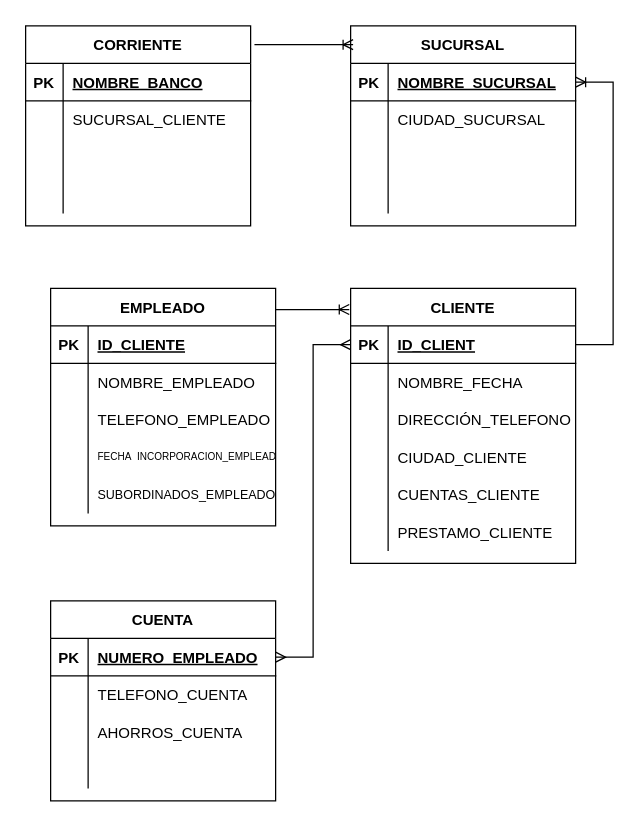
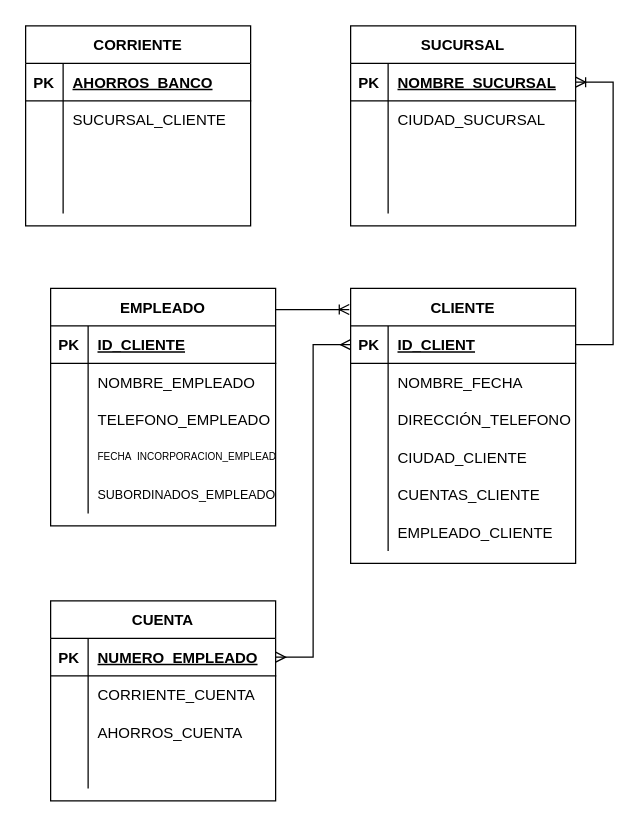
  <mxCell id="0" />
  <mxCell id="1" parent="0" />
  <mxCell id="2" value="CORRIENTE" style="shape=table;startSize=30;container=1;collapsible=1;childLayout=tableLayout;fixedRows=1;rowLines=0;fontStyle=1;align=center;resizeLast=1;" vertex="1" parent="1"><mxGeometry x="20" y="20" width="180" height="160" as="geometry" /></mxCell>
  <mxCell id="3" value="" style="shape=tableRow;horizontal=0;startSize=0;swimlaneHead=0;swimlaneBody=0;fillColor=none;collapsible=0;dropTarget=0;points=[[0,0.5],[1,0.5]];portConstraint=eastwest;top=0;left=0;right=0;bottom=1;" vertex="1" parent="2"><mxGeometry y="30" width="180" height="30" as="geometry" /></mxCell>
  <mxCell id="4" value="PK" style="shape=partialRectangle;connectable=0;fillColor=none;top=0;left=0;bottom=0;right=0;fontStyle=1;overflow=hidden;" vertex="1" parent="3"><mxGeometry width="30" height="30" as="geometry"><mxRectangle width="30" height="30" as="alternateBounds" /></mxGeometry></mxCell>
- <mxCell id="5" value="NOMBRE_BANCO" style="shape=partialRectangle;connectable=0;fillColor=none;top=0;left=0;bottom=0;right=0;align=left;spacingLeft=6;fontStyle=5;overflow=hidden;" vertex="1" parent="3"><mxGeometry x="30" width="150" height="30" as="geometry"><mxRectangle width="150" height="30" as="alternateBounds" /></mxGeometry></mxCell>
+ <mxCell id="5" value="AHORROS_BANCO" style="shape=partialRectangle;connectable=0;fillColor=none;top=0;left=0;bottom=0;right=0;align=left;spacingLeft=6;fontStyle=5;overflow=hidden;" vertex="1" parent="3"><mxGeometry x="30" width="150" height="30" as="geometry"><mxRectangle width="150" height="30" as="alternateBounds" /></mxGeometry></mxCell>
  <mxCell id="6" value="" style="shape=tableRow;horizontal=0;startSize=0;swimlaneHead=0;swimlaneBody=0;fillColor=none;collapsible=0;dropTarget=0;points=[[0,0.5],[1,0.5]];portConstraint=eastwest;top=0;left=0;right=0;bottom=0;" vertex="1" parent="2"><mxGeometry y="60" width="180" height="30" as="geometry" /></mxCell>
  <mxCell id="7" value="" style="shape=partialRectangle;connectable=0;fillColor=none;top=0;left=0;bottom=0;right=0;editable=1;overflow=hidden;" vertex="1" parent="6"><mxGeometry width="30" height="30" as="geometry"><mxRectangle width="30" height="30" as="alternateBounds" /></mxGeometry></mxCell>
  <mxCell id="8" value="SUCURSAL_CLIENTE" style="shape=partialRectangle;connectable=0;fillColor=none;top=0;left=0;bottom=0;right=0;align=left;spacingLeft=6;overflow=hidden;" vertex="1" parent="6"><mxGeometry x="30" width="150" height="30" as="geometry"><mxRectangle width="150" height="30" as="alternateBounds" /></mxGeometry></mxCell>
  <mxCell id="9" value="" style="shape=tableRow;horizontal=0;startSize=0;swimlaneHead=0;swimlaneBody=0;fillColor=none;collapsible=0;dropTarget=0;points=[[0,0.5],[1,0.5]];portConstraint=eastwest;top=0;left=0;right=0;bottom=0;" vertex="1" parent="2"><mxGeometry y="90" width="180" height="30" as="geometry" /></mxCell>
  <mxCell id="10" value="" style="shape=partialRectangle;connectable=0;fillColor=none;top=0;left=0;bottom=0;right=0;editable=1;overflow=hidden;" vertex="1" parent="9"><mxGeometry width="30" height="30" as="geometry"><mxRectangle width="30" height="30" as="alternateBounds" /></mxGeometry></mxCell>
  <mxCell id="11" value="" style="shape=partialRectangle;connectable=0;fillColor=none;top=0;left=0;bottom=0;right=0;align=left;spacingLeft=6;overflow=hidden;" vertex="1" parent="9"><mxGeometry x="30" width="150" height="30" as="geometry"><mxRectangle width="150" height="30" as="alternateBounds" /></mxGeometry></mxCell>
  <mxCell id="12" value="" style="shape=tableRow;horizontal=0;startSize=0;swimlaneHead=0;swimlaneBody=0;fillColor=none;collapsible=0;dropTarget=0;points=[[0,0.5],[1,0.5]];portConstraint=eastwest;top=0;left=0;right=0;bottom=0;" vertex="1" parent="2"><mxGeometry y="120" width="180" height="30" as="geometry" /></mxCell>
  <mxCell id="13" value="" style="shape=partialRectangle;connectable=0;fillColor=none;top=0;left=0;bottom=0;right=0;editable=1;overflow=hidden;" vertex="1" parent="12"><mxGeometry width="30" height="30" as="geometry"><mxRectangle width="30" height="30" as="alternateBounds" /></mxGeometry></mxCell>
  <mxCell id="14" value="" style="shape=partialRectangle;connectable=0;fillColor=none;top=0;left=0;bottom=0;right=0;align=left;spacingLeft=6;overflow=hidden;" vertex="1" parent="12"><mxGeometry x="30" width="150" height="30" as="geometry"><mxRectangle width="150" height="30" as="alternateBounds" /></mxGeometry></mxCell>
  <mxCell id="15" value="SUCURSAL" style="shape=table;startSize=30;container=1;collapsible=1;childLayout=tableLayout;fixedRows=1;rowLines=0;fontStyle=1;align=center;resizeLast=1;" vertex="1" parent="1"><mxGeometry x="280" y="20" width="180" height="160" as="geometry" /></mxCell>
  <mxCell id="16" value="" style="shape=tableRow;horizontal=0;startSize=0;swimlaneHead=0;swimlaneBody=0;fillColor=none;collapsible=0;dropTarget=0;points=[[0,0.5],[1,0.5]];portConstraint=eastwest;top=0;left=0;right=0;bottom=1;" vertex="1" parent="15"><mxGeometry y="30" width="180" height="30" as="geometry" /></mxCell>
  <mxCell id="17" value="PK" style="shape=partialRectangle;connectable=0;fillColor=none;top=0;left=0;bottom=0;right=0;fontStyle=1;overflow=hidden;" vertex="1" parent="16"><mxGeometry width="30" height="30" as="geometry"><mxRectangle width="30" height="30" as="alternateBounds" /></mxGeometry></mxCell>
  <mxCell id="18" value="NOMBRE_SUCURSAL" style="shape=partialRectangle;connectable=0;fillColor=none;top=0;left=0;bottom=0;right=0;align=left;spacingLeft=6;fontStyle=5;overflow=hidden;" vertex="1" parent="16"><mxGeometry x="30" width="150" height="30" as="geometry"><mxRectangle width="150" height="30" as="alternateBounds" /></mxGeometry></mxCell>
  <mxCell id="19" value="" style="shape=tableRow;horizontal=0;startSize=0;swimlaneHead=0;swimlaneBody=0;fillColor=none;collapsible=0;dropTarget=0;points=[[0,0.5],[1,0.5]];portConstraint=eastwest;top=0;left=0;right=0;bottom=0;" vertex="1" parent="15"><mxGeometry y="60" width="180" height="30" as="geometry" /></mxCell>
  <mxCell id="20" value="" style="shape=partialRectangle;connectable=0;fillColor=none;top=0;left=0;bottom=0;right=0;editable=1;overflow=hidden;" vertex="1" parent="19"><mxGeometry width="30" height="30" as="geometry"><mxRectangle width="30" height="30" as="alternateBounds" /></mxGeometry></mxCell>
  <mxCell id="21" value="CIUDAD_SUCURSAL" style="shape=partialRectangle;connectable=0;fillColor=none;top=0;left=0;bottom=0;right=0;align=left;spacingLeft=6;overflow=hidden;" vertex="1" parent="19"><mxGeometry x="30" width="150" height="30" as="geometry"><mxRectangle width="150" height="30" as="alternateBounds" /></mxGeometry></mxCell>
  <mxCell id="22" value="" style="shape=tableRow;horizontal=0;startSize=0;swimlaneHead=0;swimlaneBody=0;fillColor=none;collapsible=0;dropTarget=0;points=[[0,0.5],[1,0.5]];portConstraint=eastwest;top=0;left=0;right=0;bottom=0;" vertex="1" parent="15"><mxGeometry y="90" width="180" height="30" as="geometry" /></mxCell>
  <mxCell id="23" value="" style="shape=partialRectangle;connectable=0;fillColor=none;top=0;left=0;bottom=0;right=0;editable=1;overflow=hidden;" vertex="1" parent="22"><mxGeometry width="30" height="30" as="geometry"><mxRectangle width="30" height="30" as="alternateBounds" /></mxGeometry></mxCell>
  <mxCell id="24" value="" style="shape=partialRectangle;connectable=0;fillColor=none;top=0;left=0;bottom=0;right=0;align=left;spacingLeft=6;overflow=hidden;" vertex="1" parent="22"><mxGeometry x="30" width="150" height="30" as="geometry"><mxRectangle width="150" height="30" as="alternateBounds" /></mxGeometry></mxCell>
  <mxCell id="25" value="" style="shape=tableRow;horizontal=0;startSize=0;swimlaneHead=0;swimlaneBody=0;fillColor=none;collapsible=0;dropTarget=0;points=[[0,0.5],[1,0.5]];portConstraint=eastwest;top=0;left=0;right=0;bottom=0;" vertex="1" parent="15"><mxGeometry y="120" width="180" height="30" as="geometry" /></mxCell>
  <mxCell id="26" value="" style="shape=partialRectangle;connectable=0;fillColor=none;top=0;left=0;bottom=0;right=0;editable=1;overflow=hidden;" vertex="1" parent="25"><mxGeometry width="30" height="30" as="geometry"><mxRectangle width="30" height="30" as="alternateBounds" /></mxGeometry></mxCell>
  <mxCell id="27" value="" style="shape=partialRectangle;connectable=0;fillColor=none;top=0;left=0;bottom=0;right=0;align=left;spacingLeft=6;overflow=hidden;" vertex="1" parent="25"><mxGeometry x="30" width="150" height="30" as="geometry"><mxRectangle width="150" height="30" as="alternateBounds" /></mxGeometry></mxCell>
  <mxCell id="28" value="" style="edgeStyle=entityRelationEdgeStyle;fontSize=12;html=1;endArrow=ERoneToMany;rounded=0;entryX=0;entryY=0.5;entryDx=0;entryDy=0;exitX=0;exitY=0.5;exitDx=0;exitDy=0;" edge="1" parent="15" source="16" target="16"><mxGeometry width="100" height="100" relative="1" as="geometry"><mxPoint x="-50" y="240" as="sourcePoint" /><mxPoint x="50" y="140" as="targetPoint" /></mxGeometry></mxCell>
  <mxCell id="29" value="CLIENTE" style="shape=table;startSize=30;container=1;collapsible=1;childLayout=tableLayout;fixedRows=1;rowLines=0;fontStyle=1;align=center;resizeLast=1;" vertex="1" parent="1"><mxGeometry x="280" y="230" width="180" height="220" as="geometry" /></mxCell>
  <mxCell id="30" value="" style="shape=tableRow;horizontal=0;startSize=0;swimlaneHead=0;swimlaneBody=0;fillColor=none;collapsible=0;dropTarget=0;points=[[0,0.5],[1,0.5]];portConstraint=eastwest;top=0;left=0;right=0;bottom=1;" vertex="1" parent="29"><mxGeometry y="30" width="180" height="30" as="geometry" /></mxCell>
  <mxCell id="31" value="PK" style="shape=partialRectangle;connectable=0;fillColor=none;top=0;left=0;bottom=0;right=0;fontStyle=1;overflow=hidden;" vertex="1" parent="30"><mxGeometry width="30" height="30" as="geometry"><mxRectangle width="30" height="30" as="alternateBounds" /></mxGeometry></mxCell>
  <mxCell id="32" value="ID_CLIENT" style="shape=partialRectangle;connectable=0;fillColor=none;top=0;left=0;bottom=0;right=0;align=left;spacingLeft=6;fontStyle=5;overflow=hidden;" vertex="1" parent="30"><mxGeometry x="30" width="150" height="30" as="geometry"><mxRectangle width="150" height="30" as="alternateBounds" /></mxGeometry></mxCell>
  <mxCell id="33" value="" style="shape=tableRow;horizontal=0;startSize=0;swimlaneHead=0;swimlaneBody=0;fillColor=none;collapsible=0;dropTarget=0;points=[[0,0.5],[1,0.5]];portConstraint=eastwest;top=0;left=0;right=0;bottom=0;" vertex="1" parent="29"><mxGeometry y="60" width="180" height="30" as="geometry" /></mxCell>
  <mxCell id="34" value="" style="shape=partialRectangle;connectable=0;fillColor=none;top=0;left=0;bottom=0;right=0;editable=1;overflow=hidden;" vertex="1" parent="33"><mxGeometry width="30" height="30" as="geometry"><mxRectangle width="30" height="30" as="alternateBounds" /></mxGeometry></mxCell>
  <mxCell id="35" value="NOMBRE_FECHA" style="shape=partialRectangle;connectable=0;fillColor=none;top=0;left=0;bottom=0;right=0;align=left;spacingLeft=6;overflow=hidden;" vertex="1" parent="33"><mxGeometry x="30" width="150" height="30" as="geometry"><mxRectangle width="150" height="30" as="alternateBounds" /></mxGeometry></mxCell>
  <mxCell id="36" value="" style="shape=tableRow;horizontal=0;startSize=0;swimlaneHead=0;swimlaneBody=0;fillColor=none;collapsible=0;dropTarget=0;points=[[0,0.5],[1,0.5]];portConstraint=eastwest;top=0;left=0;right=0;bottom=0;" vertex="1" parent="29"><mxGeometry y="90" width="180" height="30" as="geometry" /></mxCell>
  <mxCell id="37" value="" style="shape=partialRectangle;connectable=0;fillColor=none;top=0;left=0;bottom=0;right=0;editable=1;overflow=hidden;" vertex="1" parent="36"><mxGeometry width="30" height="30" as="geometry"><mxRectangle width="30" height="30" as="alternateBounds" /></mxGeometry></mxCell>
  <mxCell id="38" value="DIRECCIÓN_TELEFONO" style="shape=partialRectangle;connectable=0;fillColor=none;top=0;left=0;bottom=0;right=0;align=left;spacingLeft=6;overflow=hidden;" vertex="1" parent="36"><mxGeometry x="30" width="150" height="30" as="geometry"><mxRectangle width="150" height="30" as="alternateBounds" /></mxGeometry></mxCell>
  <mxCell id="39" value="" style="shape=tableRow;horizontal=0;startSize=0;swimlaneHead=0;swimlaneBody=0;fillColor=none;collapsible=0;dropTarget=0;points=[[0,0.5],[1,0.5]];portConstraint=eastwest;top=0;left=0;right=0;bottom=0;" vertex="1" parent="29"><mxGeometry y="120" width="180" height="30" as="geometry" /></mxCell>
  <mxCell id="40" value="" style="shape=partialRectangle;connectable=0;fillColor=none;top=0;left=0;bottom=0;right=0;editable=1;overflow=hidden;" vertex="1" parent="39"><mxGeometry width="30" height="30" as="geometry"><mxRectangle width="30" height="30" as="alternateBounds" /></mxGeometry></mxCell>
  <mxCell id="41" value="CIUDAD_CLIENTE" style="shape=partialRectangle;connectable=0;fillColor=none;top=0;left=0;bottom=0;right=0;align=left;spacingLeft=6;overflow=hidden;" vertex="1" parent="39"><mxGeometry x="30" width="150" height="30" as="geometry"><mxRectangle width="150" height="30" as="alternateBounds" /></mxGeometry></mxCell>
  <mxCell id="42" style="shape=tableRow;horizontal=0;startSize=0;swimlaneHead=0;swimlaneBody=0;fillColor=none;collapsible=0;dropTarget=0;points=[[0,0.5],[1,0.5]];portConstraint=eastwest;top=0;left=0;right=0;bottom=0;" vertex="1" parent="29"><mxGeometry y="150" width="180" height="30" as="geometry" /></mxCell>
  <mxCell id="43" style="shape=partialRectangle;connectable=0;fillColor=none;top=0;left=0;bottom=0;right=0;editable=1;overflow=hidden;" vertex="1" parent="42"><mxGeometry width="30" height="30" as="geometry"><mxRectangle width="30" height="30" as="alternateBounds" /></mxGeometry></mxCell>
  <mxCell id="44" value="CUENTAS_CLIENTE" style="shape=partialRectangle;connectable=0;fillColor=none;top=0;left=0;bottom=0;right=0;align=left;spacingLeft=6;overflow=hidden;" vertex="1" parent="42"><mxGeometry x="30" width="150" height="30" as="geometry"><mxRectangle width="150" height="30" as="alternateBounds" /></mxGeometry></mxCell>
  <mxCell id="45" style="shape=tableRow;horizontal=0;startSize=0;swimlaneHead=0;swimlaneBody=0;fillColor=none;collapsible=0;dropTarget=0;points=[[0,0.5],[1,0.5]];portConstraint=eastwest;top=0;left=0;right=0;bottom=0;" vertex="1" parent="29"><mxGeometry y="180" width="180" height="30" as="geometry" /></mxCell>
  <mxCell id="46" style="shape=partialRectangle;connectable=0;fillColor=none;top=0;left=0;bottom=0;right=0;editable=1;overflow=hidden;" vertex="1" parent="45"><mxGeometry width="30" height="30" as="geometry"><mxRectangle width="30" height="30" as="alternateBounds" /></mxGeometry></mxCell>
- <mxCell id="47" value="PRESTAMO_CLIENTE" style="shape=partialRectangle;connectable=0;fillColor=none;top=0;left=0;bottom=0;right=0;align=left;spacingLeft=6;overflow=hidden;" vertex="1" parent="45"><mxGeometry x="30" width="150" height="30" as="geometry"><mxRectangle width="150" height="30" as="alternateBounds" /></mxGeometry></mxCell>
+ <mxCell id="47" value="EMPLEADO_CLIENTE" style="shape=partialRectangle;connectable=0;fillColor=none;top=0;left=0;bottom=0;right=0;align=left;spacingLeft=6;overflow=hidden;" vertex="1" parent="45"><mxGeometry x="30" width="150" height="30" as="geometry"><mxRectangle width="150" height="30" as="alternateBounds" /></mxGeometry></mxCell>
  <mxCell id="48" value="EMPLEADO" style="shape=table;startSize=30;container=1;collapsible=1;childLayout=tableLayout;fixedRows=1;rowLines=0;fontStyle=1;align=center;resizeLast=1;" vertex="1" parent="1"><mxGeometry x="40" y="230" width="180" height="190" as="geometry" /></mxCell>
  <mxCell id="49" value="" style="shape=tableRow;horizontal=0;startSize=0;swimlaneHead=0;swimlaneBody=0;fillColor=none;collapsible=0;dropTarget=0;points=[[0,0.5],[1,0.5]];portConstraint=eastwest;top=0;left=0;right=0;bottom=1;" vertex="1" parent="48"><mxGeometry y="30" width="180" height="30" as="geometry" /></mxCell>
  <mxCell id="50" value="PK" style="shape=partialRectangle;connectable=0;fillColor=none;top=0;left=0;bottom=0;right=0;fontStyle=1;overflow=hidden;" vertex="1" parent="49"><mxGeometry width="30" height="30" as="geometry"><mxRectangle width="30" height="30" as="alternateBounds" /></mxGeometry></mxCell>
  <mxCell id="51" value="ID_CLIENTE" style="shape=partialRectangle;connectable=0;fillColor=none;top=0;left=0;bottom=0;right=0;align=left;spacingLeft=6;fontStyle=5;overflow=hidden;" vertex="1" parent="49"><mxGeometry x="30" width="150" height="30" as="geometry"><mxRectangle width="150" height="30" as="alternateBounds" /></mxGeometry></mxCell>
  <mxCell id="52" value="" style="shape=tableRow;horizontal=0;startSize=0;swimlaneHead=0;swimlaneBody=0;fillColor=none;collapsible=0;dropTarget=0;points=[[0,0.5],[1,0.5]];portConstraint=eastwest;top=0;left=0;right=0;bottom=0;" vertex="1" parent="48"><mxGeometry y="60" width="180" height="30" as="geometry" /></mxCell>
  <mxCell id="53" value="" style="shape=partialRectangle;connectable=0;fillColor=none;top=0;left=0;bottom=0;right=0;editable=1;overflow=hidden;" vertex="1" parent="52"><mxGeometry width="30" height="30" as="geometry"><mxRectangle width="30" height="30" as="alternateBounds" /></mxGeometry></mxCell>
  <mxCell id="54" value="NOMBRE_EMPLEADO" style="shape=partialRectangle;connectable=0;fillColor=none;top=0;left=0;bottom=0;right=0;align=left;spacingLeft=6;overflow=hidden;" vertex="1" parent="52"><mxGeometry x="30" width="150" height="30" as="geometry"><mxRectangle width="150" height="30" as="alternateBounds" /></mxGeometry></mxCell>
  <mxCell id="55" value="" style="shape=tableRow;horizontal=0;startSize=0;swimlaneHead=0;swimlaneBody=0;fillColor=none;collapsible=0;dropTarget=0;points=[[0,0.5],[1,0.5]];portConstraint=eastwest;top=0;left=0;right=0;bottom=0;" vertex="1" parent="48"><mxGeometry y="90" width="180" height="30" as="geometry" /></mxCell>
  <mxCell id="56" value="" style="shape=partialRectangle;connectable=0;fillColor=none;top=0;left=0;bottom=0;right=0;editable=1;overflow=hidden;" vertex="1" parent="55"><mxGeometry width="30" height="30" as="geometry"><mxRectangle width="30" height="30" as="alternateBounds" /></mxGeometry></mxCell>
  <mxCell id="57" value="TELEFONO_EMPLEADO" style="shape=partialRectangle;connectable=0;fillColor=none;top=0;left=0;bottom=0;right=0;align=left;spacingLeft=6;overflow=hidden;" vertex="1" parent="55"><mxGeometry x="30" width="150" height="30" as="geometry"><mxRectangle width="150" height="30" as="alternateBounds" /></mxGeometry></mxCell>
  <mxCell id="58" value="" style="shape=tableRow;horizontal=0;startSize=0;swimlaneHead=0;swimlaneBody=0;fillColor=none;collapsible=0;dropTarget=0;points=[[0,0.5],[1,0.5]];portConstraint=eastwest;top=0;left=0;right=0;bottom=0;" vertex="1" parent="48"><mxGeometry y="120" width="180" height="30" as="geometry" /></mxCell>
  <mxCell id="59" value="" style="shape=partialRectangle;connectable=0;fillColor=none;top=0;left=0;bottom=0;right=0;editable=1;overflow=hidden;" vertex="1" parent="58"><mxGeometry width="30" height="30" as="geometry"><mxRectangle width="30" height="30" as="alternateBounds" /></mxGeometry></mxCell>
  <mxCell id="60" value="FECHA  INCORPORACION_EMPLEADO " style="shape=partialRectangle;connectable=0;fillColor=none;top=0;left=0;bottom=0;right=0;align=left;spacingLeft=6;overflow=hidden;fontSize=8;" vertex="1" parent="58"><mxGeometry x="30" width="150" height="30" as="geometry"><mxRectangle width="150" height="30" as="alternateBounds" /></mxGeometry></mxCell>
  <mxCell id="61" style="shape=tableRow;horizontal=0;startSize=0;swimlaneHead=0;swimlaneBody=0;fillColor=none;collapsible=0;dropTarget=0;points=[[0,0.5],[1,0.5]];portConstraint=eastwest;top=0;left=0;right=0;bottom=0;" vertex="1" parent="48"><mxGeometry y="150" width="180" height="30" as="geometry" /></mxCell>
  <mxCell id="62" style="shape=partialRectangle;connectable=0;fillColor=none;top=0;left=0;bottom=0;right=0;editable=1;overflow=hidden;" vertex="1" parent="61"><mxGeometry width="30" height="30" as="geometry"><mxRectangle width="30" height="30" as="alternateBounds" /></mxGeometry></mxCell>
  <mxCell id="63" value="SUBORDINADOS_EMPLEADO " style="shape=partialRectangle;connectable=0;fillColor=none;top=0;left=0;bottom=0;right=0;align=left;spacingLeft=6;overflow=hidden;fontSize=10;" vertex="1" parent="61"><mxGeometry x="30" width="150" height="30" as="geometry"><mxRectangle width="150" height="30" as="alternateBounds" /></mxGeometry></mxCell>
  <mxCell id="64" value="CUENTA" style="shape=table;startSize=30;container=1;collapsible=1;childLayout=tableLayout;fixedRows=1;rowLines=0;fontStyle=1;align=center;resizeLast=1;" vertex="1" parent="1"><mxGeometry x="40" y="480" width="180" height="160" as="geometry" /></mxCell>
  <mxCell id="65" value="" style="shape=tableRow;horizontal=0;startSize=0;swimlaneHead=0;swimlaneBody=0;fillColor=none;collapsible=0;dropTarget=0;points=[[0,0.5],[1,0.5]];portConstraint=eastwest;top=0;left=0;right=0;bottom=1;" vertex="1" parent="64"><mxGeometry y="30" width="180" height="30" as="geometry" /></mxCell>
  <mxCell id="66" value="PK" style="shape=partialRectangle;connectable=0;fillColor=none;top=0;left=0;bottom=0;right=0;fontStyle=1;overflow=hidden;" vertex="1" parent="65"><mxGeometry width="30" height="30" as="geometry"><mxRectangle width="30" height="30" as="alternateBounds" /></mxGeometry></mxCell>
  <mxCell id="67" value="NUMERO_EMPLEADO" style="shape=partialRectangle;connectable=0;fillColor=none;top=0;left=0;bottom=0;right=0;align=left;spacingLeft=6;fontStyle=5;overflow=hidden;" vertex="1" parent="65"><mxGeometry x="30" width="150" height="30" as="geometry"><mxRectangle width="150" height="30" as="alternateBounds" /></mxGeometry></mxCell>
  <mxCell id="68" value="" style="shape=tableRow;horizontal=0;startSize=0;swimlaneHead=0;swimlaneBody=0;fillColor=none;collapsible=0;dropTarget=0;points=[[0,0.5],[1,0.5]];portConstraint=eastwest;top=0;left=0;right=0;bottom=0;" vertex="1" parent="64"><mxGeometry y="60" width="180" height="30" as="geometry" /></mxCell>
  <mxCell id="69" value="" style="shape=partialRectangle;connectable=0;fillColor=none;top=0;left=0;bottom=0;right=0;editable=1;overflow=hidden;" vertex="1" parent="68"><mxGeometry width="30" height="30" as="geometry"><mxRectangle width="30" height="30" as="alternateBounds" /></mxGeometry></mxCell>
- <mxCell id="70" value="TELEFONO_CUENTA" style="shape=partialRectangle;connectable=0;fillColor=none;top=0;left=0;bottom=0;right=0;align=left;spacingLeft=6;overflow=hidden;" vertex="1" parent="68"><mxGeometry x="30" width="150" height="30" as="geometry"><mxRectangle width="150" height="30" as="alternateBounds" /></mxGeometry></mxCell>
+ <mxCell id="70" value="CORRIENTE_CUENTA" style="shape=partialRectangle;connectable=0;fillColor=none;top=0;left=0;bottom=0;right=0;align=left;spacingLeft=6;overflow=hidden;" vertex="1" parent="68"><mxGeometry x="30" width="150" height="30" as="geometry"><mxRectangle width="150" height="30" as="alternateBounds" /></mxGeometry></mxCell>
  <mxCell id="71" value="" style="shape=tableRow;horizontal=0;startSize=0;swimlaneHead=0;swimlaneBody=0;fillColor=none;collapsible=0;dropTarget=0;points=[[0,0.5],[1,0.5]];portConstraint=eastwest;top=0;left=0;right=0;bottom=0;" vertex="1" parent="64"><mxGeometry y="90" width="180" height="30" as="geometry" /></mxCell>
  <mxCell id="72" value="" style="shape=partialRectangle;connectable=0;fillColor=none;top=0;left=0;bottom=0;right=0;editable=1;overflow=hidden;" vertex="1" parent="71"><mxGeometry width="30" height="30" as="geometry"><mxRectangle width="30" height="30" as="alternateBounds" /></mxGeometry></mxCell>
  <mxCell id="73" value="AHORROS_CUENTA" style="shape=partialRectangle;connectable=0;fillColor=none;top=0;left=0;bottom=0;right=0;align=left;spacingLeft=6;overflow=hidden;" vertex="1" parent="71"><mxGeometry x="30" width="150" height="30" as="geometry"><mxRectangle width="150" height="30" as="alternateBounds" /></mxGeometry></mxCell>
  <mxCell id="74" value="" style="shape=tableRow;horizontal=0;startSize=0;swimlaneHead=0;swimlaneBody=0;fillColor=none;collapsible=0;dropTarget=0;points=[[0,0.5],[1,0.5]];portConstraint=eastwest;top=0;left=0;right=0;bottom=0;" vertex="1" parent="64"><mxGeometry y="120" width="180" height="30" as="geometry" /></mxCell>
  <mxCell id="75" value="" style="shape=partialRectangle;connectable=0;fillColor=none;top=0;left=0;bottom=0;right=0;editable=1;overflow=hidden;" vertex="1" parent="74"><mxGeometry width="30" height="30" as="geometry"><mxRectangle width="30" height="30" as="alternateBounds" /></mxGeometry></mxCell>
  <mxCell id="76" value="" style="shape=partialRectangle;connectable=0;fillColor=none;top=0;left=0;bottom=0;right=0;align=left;spacingLeft=6;overflow=hidden;" vertex="1" parent="74"><mxGeometry x="30" width="150" height="30" as="geometry"><mxRectangle width="150" height="30" as="alternateBounds" /></mxGeometry></mxCell>
- <mxCell id="77" value="" style="edgeStyle=entityRelationEdgeStyle;fontSize=12;html=1;endArrow=ERoneToMany;rounded=0;exitX=1.017;exitY=0.094;exitDx=0;exitDy=0;exitPerimeter=0;entryX=0.011;entryY=0.094;entryDx=0;entryDy=0;entryPerimeter=0;" edge="1" parent="1" source="2" target="15"><mxGeometry width="100" height="100" relative="1" as="geometry"><mxPoint x="160" y="170" as="sourcePoint" /><mxPoint x="260" y="70" as="targetPoint" /></mxGeometry></mxCell>
  <mxCell id="78" value="" style="edgeStyle=entityRelationEdgeStyle;fontSize=12;html=1;endArrow=ERoneToMany;rounded=0;entryX=1;entryY=0.5;entryDx=0;entryDy=0;exitX=1;exitY=0.5;exitDx=0;exitDy=0;" edge="1" parent="1" source="30" target="16"><mxGeometry width="100" height="100" relative="1" as="geometry"><mxPoint x="470" y="248" as="sourcePoint" /><mxPoint x="495" y="248" as="targetPoint" /></mxGeometry></mxCell>
  <mxCell id="79" value="" style="edgeStyle=entityRelationEdgeStyle;fontSize=12;html=1;endArrow=ERmany;startArrow=ERmany;rounded=0;entryX=0;entryY=0.5;entryDx=0;entryDy=0;exitX=1;exitY=0.5;exitDx=0;exitDy=0;" edge="1" parent="1" source="65" target="30"><mxGeometry width="100" height="100" relative="1" as="geometry"><mxPoint x="230" y="450" as="sourcePoint" /><mxPoint x="330" y="350" as="targetPoint" /></mxGeometry></mxCell>
  <mxCell id="80" value="" style="edgeStyle=entityRelationEdgeStyle;fontSize=12;html=1;endArrow=ERoneToMany;rounded=0;entryX=-0.006;entryY=0.077;entryDx=0;entryDy=0;entryPerimeter=0;" edge="1" parent="1" target="29"><mxGeometry width="100" height="100" relative="1" as="geometry"><mxPoint x="220" y="247" as="sourcePoint" /><mxPoint x="330" y="250" as="targetPoint" /></mxGeometry></mxCell>
